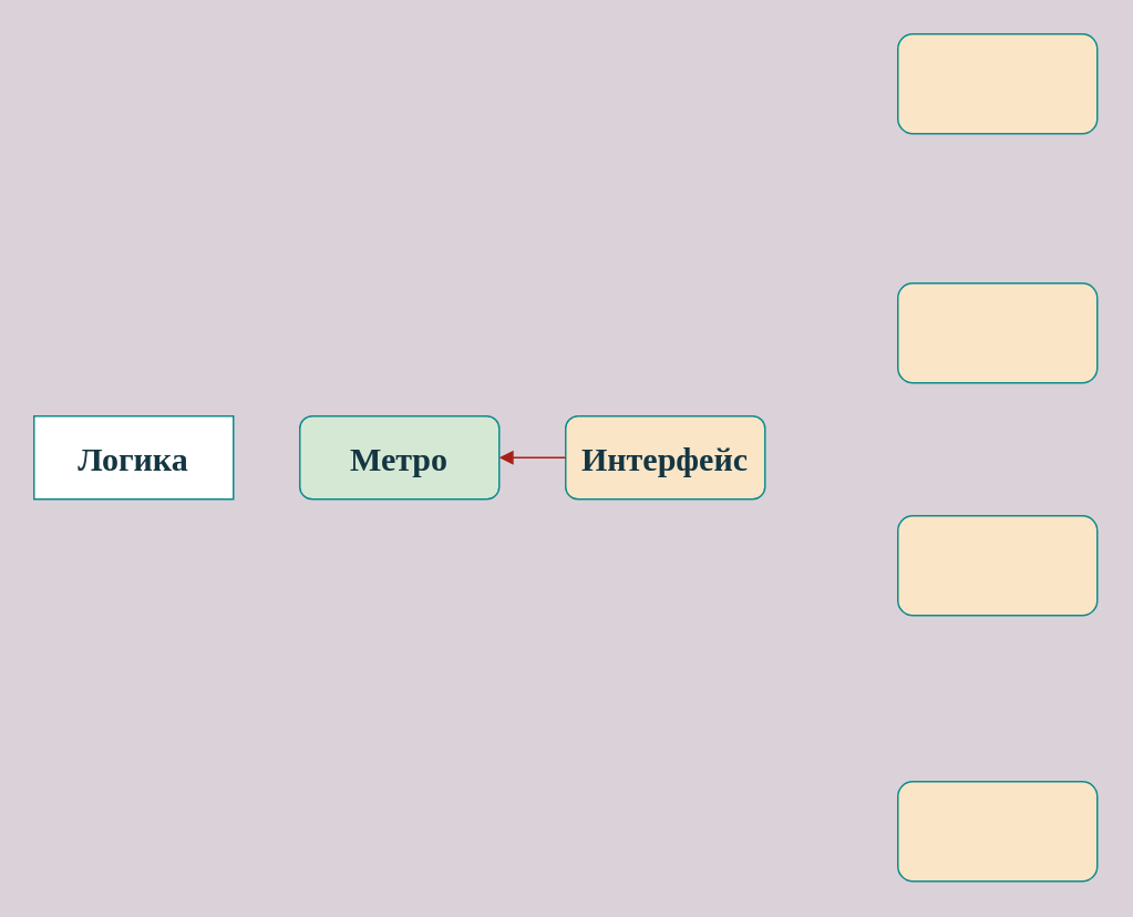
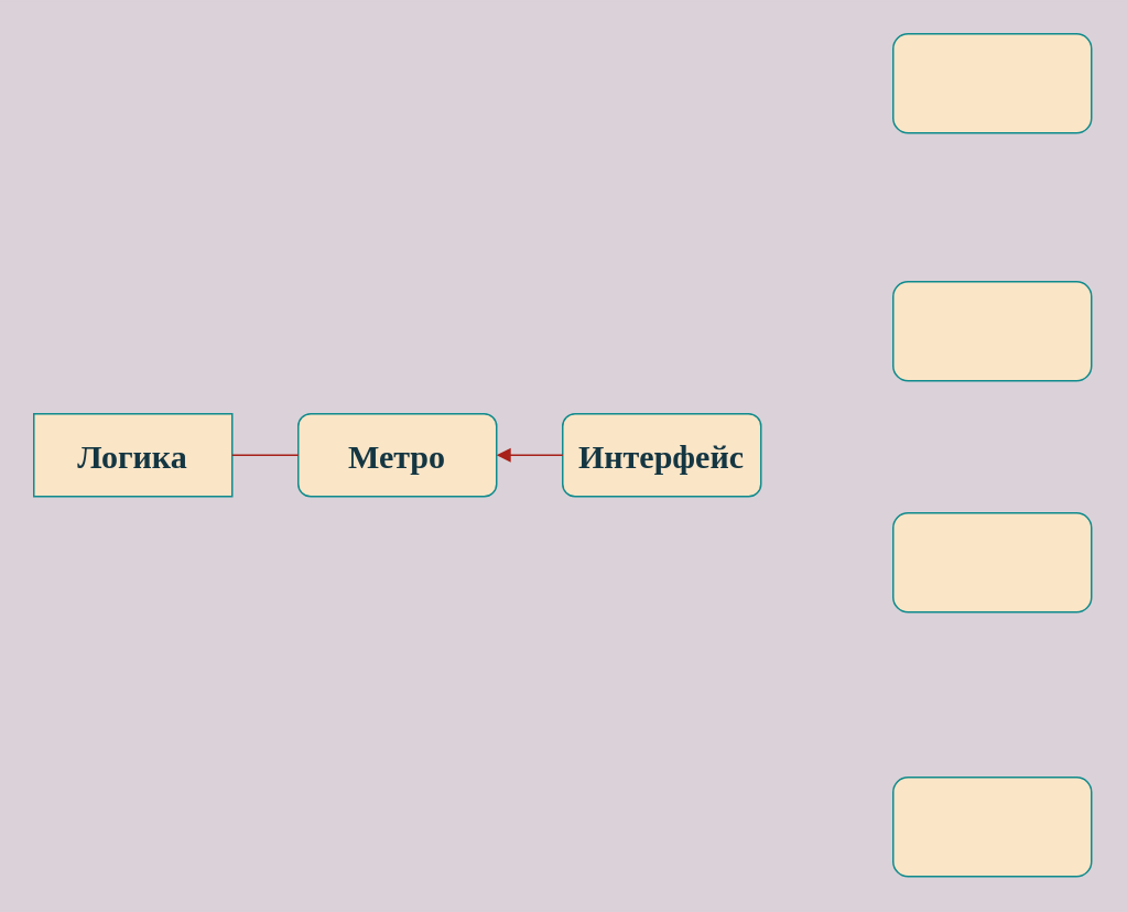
  <mxCell id="0" />
  <mxCell id="1" parent="0" />
- <mxCell id="2" value="Метро" style="rounded=1;whiteSpace=wrap;html=1;fillColor=#d5e8d4;strokeColor=#0F8B8D;fontColor=#143642;fontFamily=Times New Roman;textDirection=ltr;fontSize=20;fontStyle=1;" vertex="1" parent="1"><mxGeometry x="180" y="250" width="120" height="50" as="geometry" /></mxCell>
+ <mxCell id="2" value="Метро" style="rounded=1;whiteSpace=wrap;html=1;fillColor=#FAE5C7;strokeColor=#0F8B8D;fontColor=#143642;fontFamily=Times New Roman;textDirection=ltr;fontSize=20;fontStyle=1" vertex="1" parent="1"><mxGeometry x="180" y="250" width="120" height="50" as="geometry" /></mxCell>
  <mxCell id="3" value="Интерфейс" style="whiteSpace=wrap;html=1;sketch=0;fontFamily=Times New Roman;fontSize=20;fontColor=#143642;strokeColor=#0F8B8D;fillColor=#FAE5C7;textDirection=ltr;fontStyle=1;rounded=1;" vertex="1" parent="1"><mxGeometry x="340" y="250" width="120" height="50" as="geometry" /></mxCell>
- <mxCell id="4" value="Логика" style="rounded=0;whiteSpace=wrap;html=1;sketch=0;fontFamily=Times New Roman;fontSize=20;fontColor=#143642;strokeColor=#0F8B8D;fillColor=#ffffff;textDirection=ltr;fontStyle=1;" vertex="1" parent="1"><mxGeometry x="20" y="250" width="120" height="50" as="geometry" /></mxCell>
+ <mxCell id="4" value="Логика" style="rounded=0;whiteSpace=wrap;html=1;sketch=0;fontFamily=Times New Roman;fontSize=20;fontColor=#143642;strokeColor=#0F8B8D;fillColor=#FAE5C7;textDirection=ltr;fontStyle=1" vertex="1" parent="1"><mxGeometry x="20" y="250" width="120" height="50" as="geometry" /></mxCell>
+ <mxCell id="5" value="" style="endArrow=none;html=1;fontFamily=Times New Roman;fontSize=20;fontColor=#143642;strokeColor=#A8201A;fillColor=#FAE5C7;exitX=1;exitY=0.5;exitDx=0;exitDy=0;entryX=0;entryY=0.5;entryDx=0;entryDy=0;" edge="1" parent="1" source="4" target="2"><mxGeometry width="50" height="50" relative="1" as="geometry"><mxPoint x="200" y="310" as="sourcePoint" /><mxPoint x="250" y="260" as="targetPoint" /></mxGeometry></mxCell>
  <mxCell id="6" value="" style="endArrow=block;html=1;fontFamily=Times New Roman;fontSize=20;fontColor=#143642;strokeColor=#A8201A;fillColor=#FAE5C7;exitX=0;exitY=0.5;exitDx=0;exitDy=0;entryX=1;entryY=0.5;entryDx=0;entryDy=0;" edge="1" parent="1" source="3" target="2"><mxGeometry width="50" height="50" relative="1" as="geometry"><mxPoint x="200" y="310" as="sourcePoint" /><mxPoint x="250" y="260" as="targetPoint" /></mxGeometry></mxCell>
  <mxCell id="7" value="" style="rounded=1;whiteSpace=wrap;html=1;sketch=0;fontFamily=Times New Roman;fontSize=20;fontColor=#143642;strokeColor=#0F8B8D;fillColor=#FAE5C7;" vertex="1" parent="1"><mxGeometry x="540" y="20" width="120" height="60" as="geometry" /></mxCell>
  <mxCell id="8" value="" style="rounded=1;whiteSpace=wrap;html=1;sketch=0;fontFamily=Times New Roman;fontSize=20;fontColor=#143642;strokeColor=#0F8B8D;fillColor=#FAE5C7;" vertex="1" parent="1"><mxGeometry x="540" y="170" width="120" height="60" as="geometry" /></mxCell>
  <mxCell id="9" value="" style="rounded=1;whiteSpace=wrap;html=1;sketch=0;fontFamily=Times New Roman;fontSize=20;fontColor=#143642;strokeColor=#0F8B8D;fillColor=#FAE5C7;" vertex="1" parent="1"><mxGeometry x="540" y="310" width="120" height="60" as="geometry" /></mxCell>
  <mxCell id="10" value="" style="rounded=1;whiteSpace=wrap;html=1;sketch=0;fontFamily=Times New Roman;fontSize=20;fontColor=#143642;strokeColor=#0F8B8D;fillColor=#FAE5C7;" vertex="1" parent="1"><mxGeometry x="540" y="470" width="120" height="60" as="geometry" /></mxCell>
